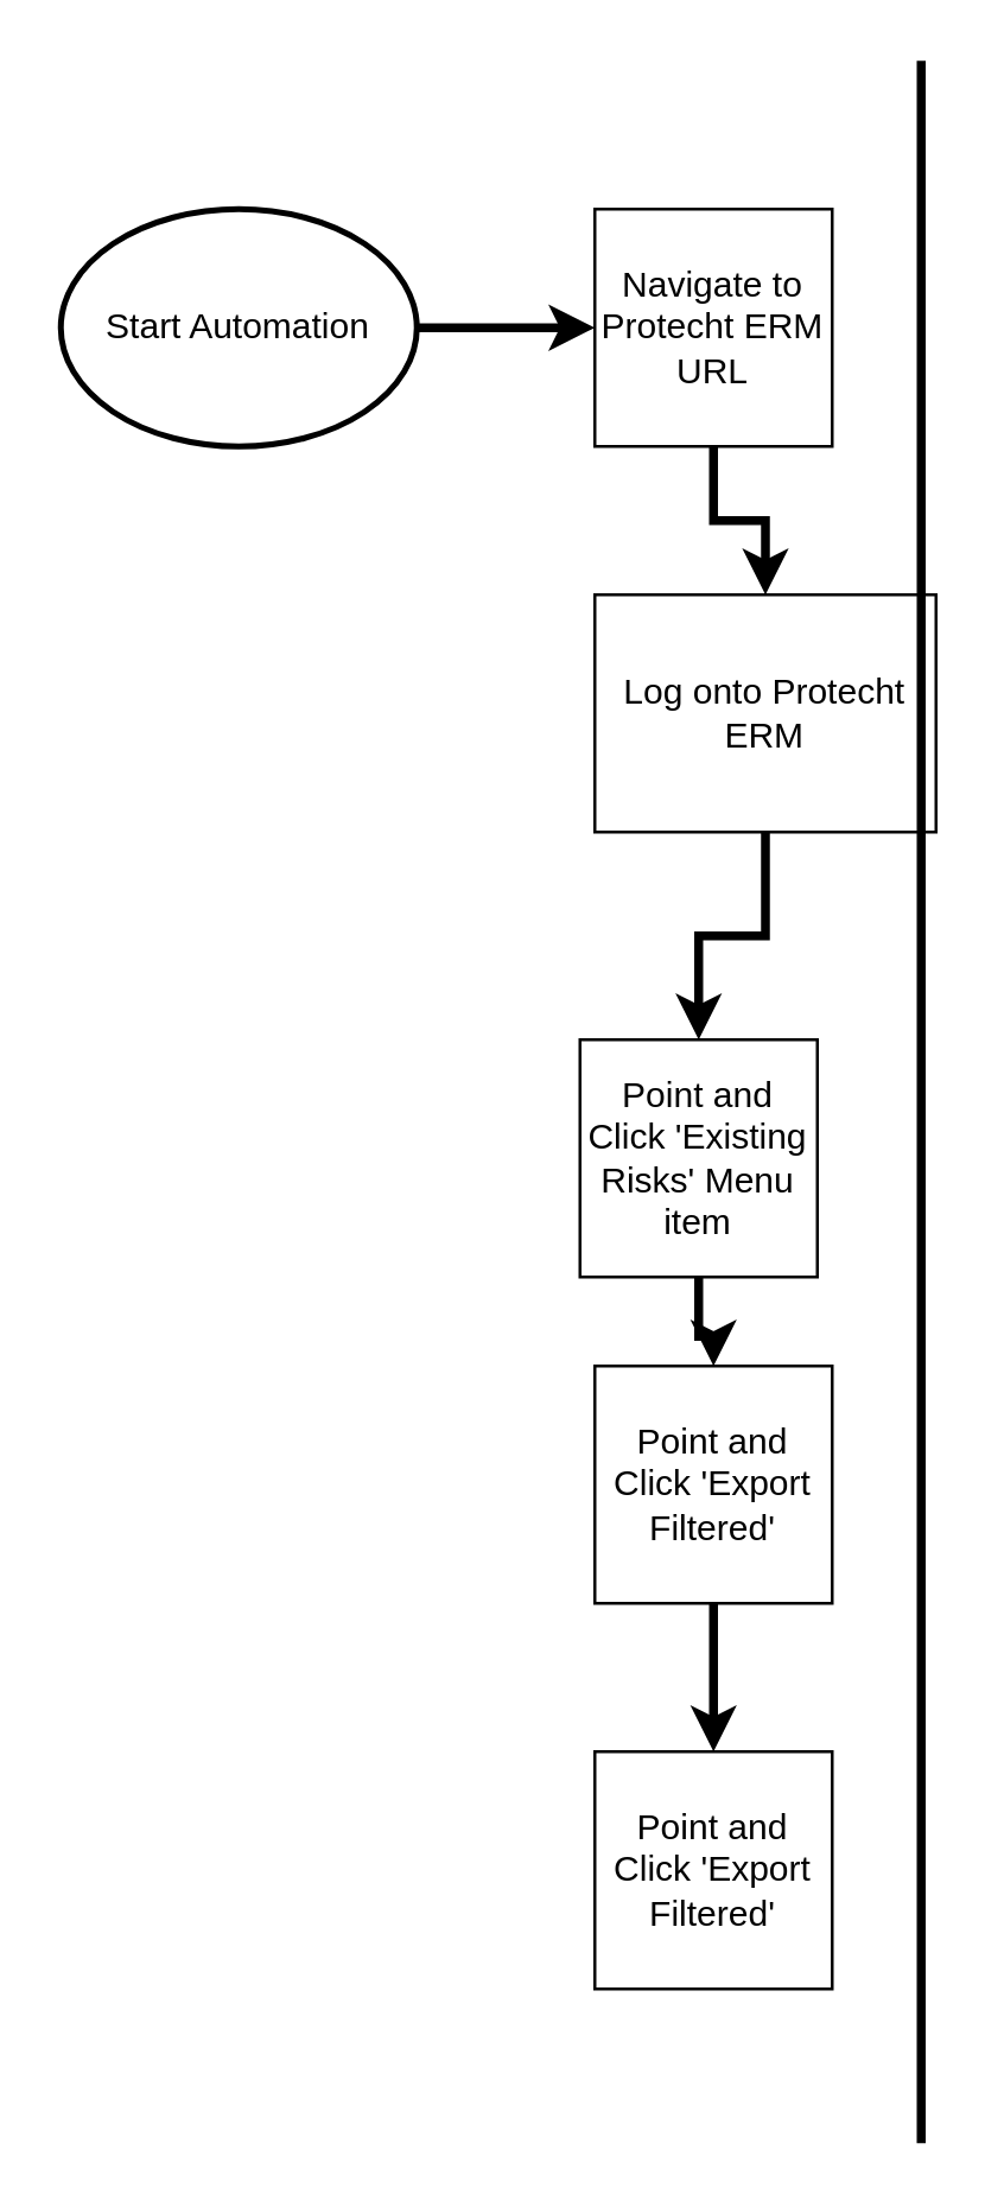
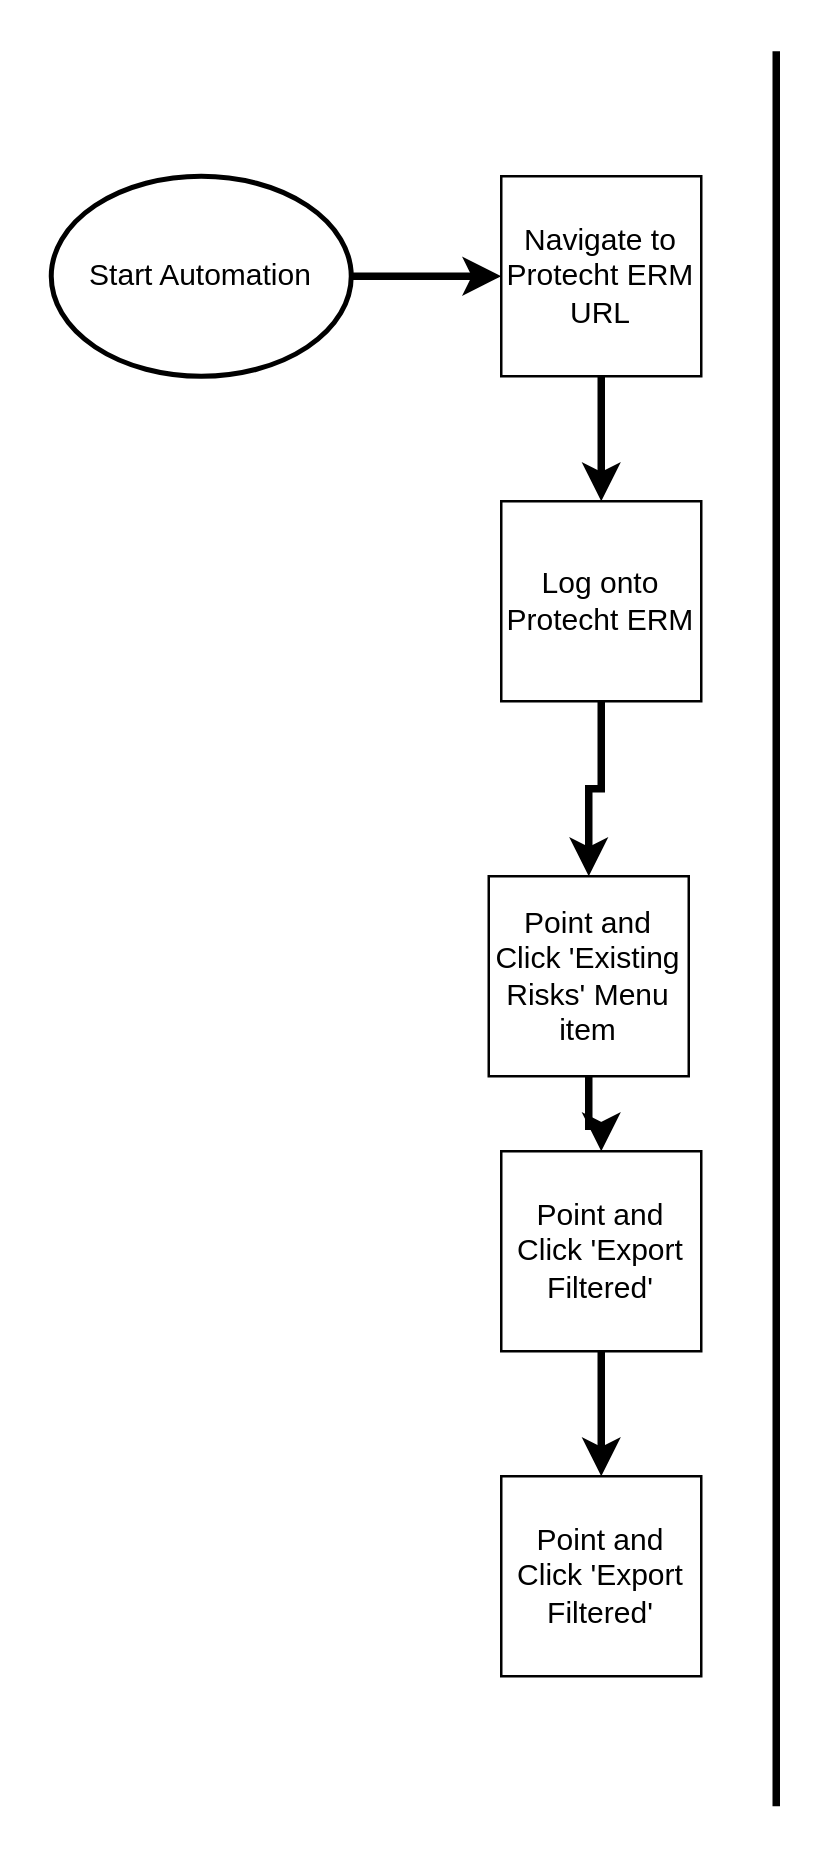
  <mxCell id="0" />
  <mxCell id="1" parent="0" />
  <mxCell id="2" style="edgeStyle=orthogonalEdgeStyle;rounded=0;orthogonalLoop=1;jettySize=auto;html=1;strokeWidth=3;" parent="1" source="3" target="5" edge="1"><mxGeometry relative="1" as="geometry" /></mxCell>
  <mxCell id="3" value="Start Automation" style="strokeWidth=2;html=1;shape=mxgraph.flowchart.start_1;whiteSpace=wrap;fontFamily=Helvetica;fontSize=12;fontColor=#000000;align=center;strokeColor=#000000;fillColor=#ffffff;" parent="1" vertex="1"><mxGeometry x="20" y="70" width="120" height="80" as="geometry" /></mxCell>
  <mxCell id="4" value="" style="edgeStyle=orthogonalEdgeStyle;rounded=0;orthogonalLoop=1;jettySize=auto;html=1;strokeWidth=3;" parent="1" source="5" target="7" edge="1"><mxGeometry relative="1" as="geometry" /></mxCell>
  <mxCell id="5" value="Navigate to Protecht ERM URL" style="whiteSpace=wrap;html=1;aspect=fixed;" parent="1" vertex="1"><mxGeometry x="200" y="70" width="80" height="80" as="geometry" /></mxCell>
  <mxCell id="6" value="" style="edgeStyle=orthogonalEdgeStyle;rounded=0;orthogonalLoop=1;jettySize=auto;html=1;strokeWidth=3;" parent="1" source="7" target="9" edge="1"><mxGeometry relative="1" as="geometry" /></mxCell>
- <mxCell id="7" value="Log onto Protecht ERM" style="whiteSpace=wrap;html=1;aspect=fixed;" parent="1" vertex="1"><mxGeometry x="200" y="200" width="115" height="80" as="geometry" /></mxCell>
+ <mxCell id="7" value="Log onto Protecht ERM" style="whiteSpace=wrap;html=1;aspect=fixed;" parent="1" vertex="1"><mxGeometry x="200" y="200" width="80" height="80" as="geometry" /></mxCell>
  <mxCell id="8" value="" style="edgeStyle=orthogonalEdgeStyle;rounded=0;orthogonalLoop=1;jettySize=auto;html=1;strokeWidth=3;" parent="1" source="9" target="11" edge="1"><mxGeometry relative="1" as="geometry" /></mxCell>
  <mxCell id="9" value="Point and Click 'Existing Risks' Menu item" style="whiteSpace=wrap;html=1;aspect=fixed;" parent="1" vertex="1"><mxGeometry x="195" y="350" width="80" height="80" as="geometry" /></mxCell>
  <mxCell id="10" value="" style="edgeStyle=orthogonalEdgeStyle;rounded=0;orthogonalLoop=1;jettySize=auto;html=1;strokeWidth=3;" parent="1" source="11" target="12" edge="1"><mxGeometry relative="1" as="geometry" /></mxCell>
  <mxCell id="11" value="Point and Click 'Export Filtered'" style="whiteSpace=wrap;html=1;aspect=fixed;" parent="1" vertex="1"><mxGeometry x="200" y="460" width="80" height="80" as="geometry" /></mxCell>
  <mxCell id="12" value="Point and Click 'Export Filtered'" style="whiteSpace=wrap;html=1;aspect=fixed;" parent="1" vertex="1"><mxGeometry x="200" y="590" width="80" height="80" as="geometry" /></mxCell>
  <mxCell id="13" value="" style="endArrow=none;html=1;strokeWidth=3;" parent="1" edge="1"><mxGeometry width="50" height="50" relative="1" as="geometry"><mxPoint x="310" y="722" as="sourcePoint" /><mxPoint x="310" y="20" as="targetPoint" /></mxGeometry></mxCell>
